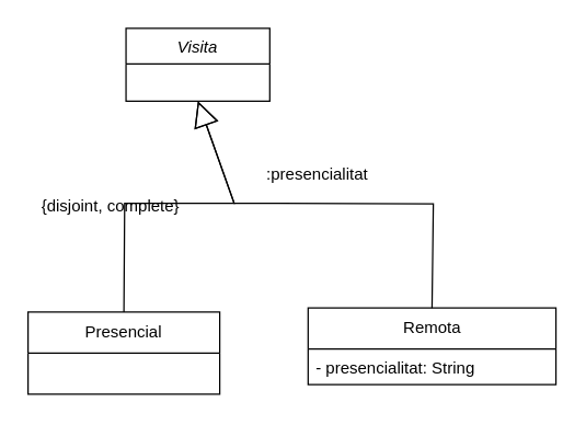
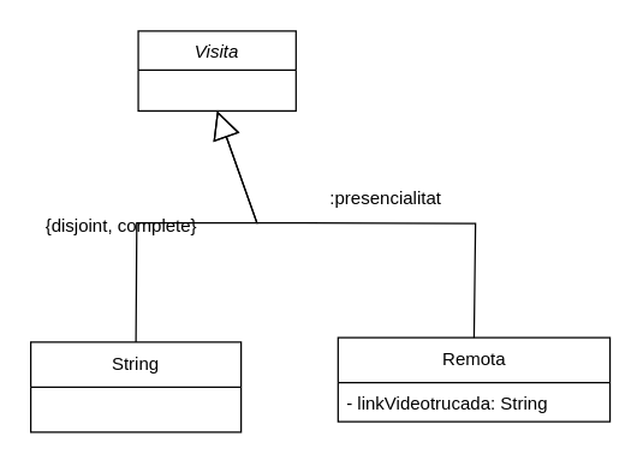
  <mxCell id="0" />
  <mxCell id="1" parent="0" />
  <mxCell id="2" value="Visita" style="swimlane;fontStyle=2;align=center;verticalAlign=top;childLayout=stackLayout;horizontal=1;startSize=26;horizontalStack=0;resizeParent=1;resizeLast=0;collapsible=1;marginBottom=0;rounded=0;shadow=0;strokeWidth=1;" vertex="1" parent="1"><mxGeometry x="91.55" y="20" width="105" height="53.27" as="geometry"><mxRectangle x="230" y="140" width="160" height="26" as="alternateBounds" /></mxGeometry></mxCell>
- <mxCell id="3" value="Presencial" style="swimlane;fontStyle=0;childLayout=stackLayout;horizontal=1;startSize=30;horizontalStack=0;resizeParent=1;resizeParentMax=0;resizeLast=0;collapsible=1;marginBottom=0;whiteSpace=wrap;html=1;" vertex="1" parent="1"><mxGeometry x="20" y="227.23" width="140" height="60" as="geometry" /></mxCell>
+ <mxCell id="3" value="String" style="swimlane;fontStyle=0;childLayout=stackLayout;horizontal=1;startSize=30;horizontalStack=0;resizeParent=1;resizeParentMax=0;resizeLast=0;collapsible=1;marginBottom=0;whiteSpace=wrap;html=1;" vertex="1" parent="1"><mxGeometry x="20" y="227.23" width="140" height="60" as="geometry" /></mxCell>
  <mxCell id="4" value="&lt;div&gt;&lt;br&gt;&lt;/div&gt;&lt;div&gt;&lt;br&gt;&lt;/div&gt;" style="text;strokeColor=none;fillColor=none;align=left;verticalAlign=middle;spacingLeft=4;spacingRight=4;overflow=hidden;points=[[0,0.5],[1,0.5]];portConstraint=eastwest;rotatable=0;whiteSpace=wrap;html=1;" vertex="1" parent="3"><mxGeometry y="30" width="140" height="30" as="geometry" /></mxCell>
  <mxCell id="5" value="Remota" style="swimlane;fontStyle=0;childLayout=stackLayout;horizontal=1;startSize=30;horizontalStack=0;resizeParent=1;resizeParentMax=0;resizeLast=0;collapsible=1;marginBottom=0;whiteSpace=wrap;html=1;" vertex="1" parent="1"><mxGeometry x="224.55" y="224.23" width="181" height="56" as="geometry" /></mxCell>
- <mxCell id="6" value="- presencialitat: String" style="text;align=left;verticalAlign=top;spacingLeft=4;spacingRight=4;overflow=hidden;rotatable=0;points=[[0,0.5],[1,0.5]];portConstraint=eastwest;rounded=0;shadow=0;html=0;" vertex="1" parent="5"><mxGeometry y="30" width="181" height="26" as="geometry" /></mxCell>
- <mxCell id="7" value=":presencialitat" style="text;html=1;align=center;verticalAlign=middle;resizable=0;points=[];autosize=1;strokeColor=none;fillColor=none;" vertex="1" parent="1"><mxGeometry x="180.55" y="111.89" width="100" height="30" as="geometry" /></mxCell>
+ <mxCell id="6" value="- linkVideotrucada: String" style="text;align=left;verticalAlign=top;spacingLeft=4;spacingRight=4;overflow=hidden;rotatable=0;points=[[0,0.5],[1,0.5]];portConstraint=eastwest;rounded=0;shadow=0;html=0;" vertex="1" parent="5"><mxGeometry y="30" width="181" height="26" as="geometry" /></mxCell>
+ <mxCell id="7" value=":presencialitat" style="text;html=1;align=center;verticalAlign=middle;resizable=0;points=[];autosize=1;strokeColor=none;fillColor=none;" vertex="1" parent="1"><mxGeometry x="205.55" y="116.89" width="100" height="30" as="geometry" /></mxCell>
  <mxCell id="8" value="" style="endArrow=block;endSize=16;endFill=0;html=1;rounded=0;entryX=0.5;entryY=1;entryDx=0;entryDy=0;exitX=0.5;exitY=0;exitDx=0;exitDy=0;" edge="1" parent="1" source="3" target="2"><mxGeometry width="160" relative="1" as="geometry"><mxPoint x="90.55" y="217.8" as="sourcePoint" /><mxPoint x="191.55" y="67.84" as="targetPoint" /><Array as="points"><mxPoint x="90.55" y="147.8" /><mxPoint x="170.55" y="147.8" /></Array></mxGeometry></mxCell>
  <mxCell id="9" value="" style="endArrow=block;endSize=16;endFill=0;html=1;rounded=0;exitX=0.5;exitY=0;exitDx=0;exitDy=0;entryX=0.5;entryY=1;entryDx=0;entryDy=0;" edge="1" parent="1" source="5" target="2"><mxGeometry width="160" relative="1" as="geometry"><mxPoint x="366" y="208.23" as="sourcePoint" /><mxPoint x="170.55" y="47.84" as="targetPoint" /><Array as="points"><mxPoint x="316" y="148.23" /><mxPoint x="170.55" y="147.8" /></Array></mxGeometry></mxCell>
  <mxCell id="10" value="{disjoint, complete}" style="text;html=1;align=center;verticalAlign=middle;resizable=0;points=[];autosize=1;strokeColor=none;fillColor=none;" vertex="1" parent="1"><mxGeometry x="20" y="135" width="120" height="30" as="geometry" /></mxCell>
